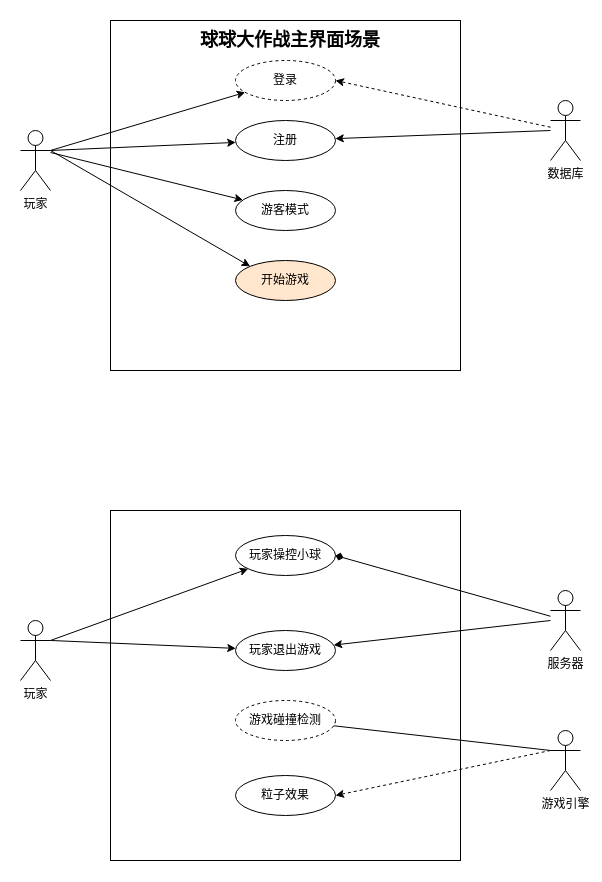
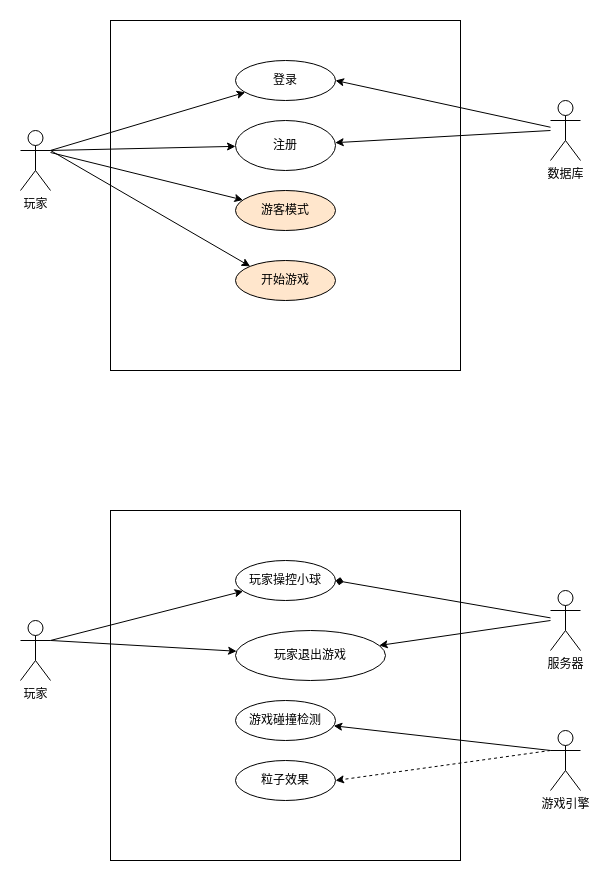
  <mxCell id="0" />
  <mxCell id="1" parent="0" />
  <mxCell id="2" value="玩家" style="shape=umlActor;verticalLabelPosition=bottom;verticalAlign=top;html=1;outlineConnect=0;" vertex="1" parent="1"><mxGeometry x="20" y="130" width="30" height="60" as="geometry" /></mxCell>
  <mxCell id="3" value="" style="whiteSpace=wrap;html=1;aspect=fixed;" vertex="1" parent="1"><mxGeometry x="110" y="20" width="350" height="350" as="geometry" /></mxCell>
  <mxCell id="4" value="数据库" style="shape=umlActor;verticalLabelPosition=bottom;verticalAlign=top;html=1;outlineConnect=0;" vertex="1" parent="1"><mxGeometry x="550" y="100" width="30" height="60" as="geometry" /></mxCell>
- <mxCell id="5" value="登录" style="ellipse;whiteSpace=wrap;html=1;dashed=1;" vertex="1" parent="1"><mxGeometry x="235" y="60" width="100" height="40" as="geometry" /></mxCell>
- <mxCell id="6" value="注册" style="ellipse;whiteSpace=wrap;html=1;" vertex="1" parent="1"><mxGeometry x="235" y="120" width="100" height="40" as="geometry" /></mxCell>
- <mxCell id="7" value="游客模式" style="ellipse;whiteSpace=wrap;html=1;" vertex="1" parent="1"><mxGeometry x="235" y="190" width="100" height="40" as="geometry" /></mxCell>
+ <mxCell id="5" value="登录" style="ellipse;whiteSpace=wrap;html=1;" vertex="1" parent="1"><mxGeometry x="235" y="60" width="100" height="40" as="geometry" /></mxCell>
+ <mxCell id="6" value="注册" style="ellipse;whiteSpace=wrap;html=1;" vertex="1" parent="1"><mxGeometry x="235" y="120" width="100" height="50" as="geometry" /></mxCell>
+ <mxCell id="7" value="游客模式" style="ellipse;whiteSpace=wrap;html=1;fillColor=#ffe6cc;" vertex="1" parent="1"><mxGeometry x="235" y="190" width="100" height="40" as="geometry" /></mxCell>
  <mxCell id="8" value="开始游戏" style="ellipse;whiteSpace=wrap;html=1;fillColor=#ffe6cc;" vertex="1" parent="1"><mxGeometry x="235" y="260" width="100" height="40" as="geometry" /></mxCell>
- <mxCell id="9" value="" style="endArrow=classic;html=1;entryX=1;entryY=0.5;entryDx=0;entryDy=0;dashed=1;" edge="1" parent="1" source="4" target="5"><mxGeometry width="50" height="50" relative="1" as="geometry"><mxPoint x="360" y="170" as="sourcePoint" /><mxPoint x="410" y="120" as="targetPoint" /></mxGeometry></mxCell>
+ <mxCell id="9" value="" style="endArrow=classic;html=1;entryX=1;entryY=0.5;entryDx=0;entryDy=0;" edge="1" parent="1" source="4" target="5"><mxGeometry width="50" height="50" relative="1" as="geometry"><mxPoint x="360" y="170" as="sourcePoint" /><mxPoint x="410" y="120" as="targetPoint" /></mxGeometry></mxCell>
  <mxCell id="10" value="" style="endArrow=classic;html=1;exitX=1;exitY=0.333;exitDx=0;exitDy=0;exitPerimeter=0;" edge="1" parent="1" source="2" target="5"><mxGeometry width="50" height="50" relative="1" as="geometry"><mxPoint x="50" y="200" as="sourcePoint" /><mxPoint x="90" y="160" as="targetPoint" /></mxGeometry></mxCell>
  <mxCell id="11" value="" style="endArrow=classic;html=1;exitX=1;exitY=0.333;exitDx=0;exitDy=0;exitPerimeter=0;" edge="1" parent="1" source="2" target="6"><mxGeometry width="50" height="50" relative="1" as="geometry"><mxPoint x="60" y="160" as="sourcePoint" /><mxPoint x="254.898" y="101.945" as="targetPoint" /></mxGeometry></mxCell>
  <mxCell id="12" value="" style="endArrow=classic;html=1;" edge="1" parent="1" target="7"><mxGeometry width="50" height="50" relative="1" as="geometry"><mxPoint x="50" y="152" as="sourcePoint" /><mxPoint x="245.281" y="152.116" as="targetPoint" /></mxGeometry></mxCell>
  <mxCell id="13" value="" style="endArrow=classic;html=1;exitX=1;exitY=0.333;exitDx=0;exitDy=0;exitPerimeter=0;entryX=0;entryY=0;entryDx=0;entryDy=0;" edge="1" parent="1" source="2" target="8"><mxGeometry width="50" height="50" relative="1" as="geometry"><mxPoint x="60" y="162" as="sourcePoint" /><mxPoint x="252.448" y="209.498" as="targetPoint" /></mxGeometry></mxCell>
  <mxCell id="14" value="" style="endArrow=classic;html=1;" edge="1" parent="1" target="6"><mxGeometry width="50" height="50" relative="1" as="geometry"><mxPoint x="550" y="130" as="sourcePoint" /><mxPoint x="345" y="90" as="targetPoint" /></mxGeometry></mxCell>
  <mxCell id="15" value="玩家" style="shape=umlActor;verticalLabelPosition=bottom;verticalAlign=top;html=1;outlineConnect=0;" vertex="1" parent="1"><mxGeometry x="20" y="620" width="30" height="60" as="geometry" /></mxCell>
  <mxCell id="16" value="" style="whiteSpace=wrap;html=1;aspect=fixed;" vertex="1" parent="1"><mxGeometry x="110" y="510" width="350" height="350" as="geometry" /></mxCell>
  <mxCell id="17" value="服务器" style="shape=umlActor;verticalLabelPosition=bottom;verticalAlign=top;html=1;outlineConnect=0;" vertex="1" parent="1"><mxGeometry x="550" y="590" width="30" height="60" as="geometry" /></mxCell>
- <mxCell id="18" value="玩家操控小球" style="ellipse;whiteSpace=wrap;html=1;" vertex="1" parent="1"><mxGeometry x="235" y="535" width="100" height="40" as="geometry" /></mxCell>
- <mxCell id="19" value="玩家退出游戏" style="ellipse;whiteSpace=wrap;html=1;" vertex="1" parent="1"><mxGeometry x="235" y="630" width="100" height="40" as="geometry" /></mxCell>
- <mxCell id="20" value="游戏碰撞检测" style="ellipse;whiteSpace=wrap;html=1;dashed=1;" vertex="1" parent="1"><mxGeometry x="235" y="700" width="100" height="40" as="geometry" /></mxCell>
- <mxCell id="21" value="粒子效果" style="ellipse;whiteSpace=wrap;html=1;" vertex="1" parent="1"><mxGeometry x="235" y="775" width="100" height="40" as="geometry" /></mxCell>
+ <mxCell id="18" value="玩家操控小球" style="ellipse;whiteSpace=wrap;html=1;" vertex="1" parent="1"><mxGeometry x="235" y="560" width="100" height="40" as="geometry" /></mxCell>
+ <mxCell id="19" value="玩家退出游戏" style="ellipse;whiteSpace=wrap;html=1;" vertex="1" parent="1"><mxGeometry x="235" y="630" width="150" height="50" as="geometry" /></mxCell>
+ <mxCell id="20" value="游戏碰撞检测" style="ellipse;whiteSpace=wrap;html=1;" vertex="1" parent="1"><mxGeometry x="235" y="700" width="100" height="40" as="geometry" /></mxCell>
+ <mxCell id="21" value="粒子效果" style="ellipse;whiteSpace=wrap;html=1;" vertex="1" parent="1"><mxGeometry x="235" y="760" width="100" height="40" as="geometry" /></mxCell>
  <mxCell id="22" value="" style="endArrow=diamond;html=1;entryX=1;entryY=0.5;entryDx=0;entryDy=0;" edge="1" parent="1" source="17" target="18"><mxGeometry width="50" height="50" relative="1" as="geometry"><mxPoint x="360" y="660" as="sourcePoint" /><mxPoint x="410" y="610" as="targetPoint" /></mxGeometry></mxCell>
  <mxCell id="23" value="" style="endArrow=classic;html=1;exitX=1;exitY=0.333;exitDx=0;exitDy=0;exitPerimeter=0;" edge="1" parent="1" source="15" target="18"><mxGeometry width="50" height="50" relative="1" as="geometry"><mxPoint x="50" y="690" as="sourcePoint" /><mxPoint x="90" y="650" as="targetPoint" /></mxGeometry></mxCell>
  <mxCell id="24" value="" style="endArrow=classic;html=1;exitX=1;exitY=0.333;exitDx=0;exitDy=0;exitPerimeter=0;" edge="1" parent="1" source="15" target="19"><mxGeometry width="50" height="50" relative="1" as="geometry"><mxPoint x="60" y="650" as="sourcePoint" /><mxPoint x="254.898" y="591.945" as="targetPoint" /></mxGeometry></mxCell>
- <mxCell id="25" value="" style="endArrow=none;html=1;exitX=0;exitY=0.333;exitDx=0;exitDy=0;exitPerimeter=0;" edge="1" parent="1" target="20" source="29"><mxGeometry width="50" height="50" relative="1" as="geometry"><mxPoint x="50" y="642" as="sourcePoint" /><mxPoint x="245.281" y="642.116" as="targetPoint" /></mxGeometry></mxCell>
+ <mxCell id="25" value="" style="endArrow=classic;html=1;exitX=0;exitY=0.333;exitDx=0;exitDy=0;exitPerimeter=0;" edge="1" parent="1" target="20" source="29"><mxGeometry width="50" height="50" relative="1" as="geometry"><mxPoint x="50" y="642" as="sourcePoint" /><mxPoint x="245.281" y="642.116" as="targetPoint" /></mxGeometry></mxCell>
  <mxCell id="26" value="" style="endArrow=classic;html=1;exitX=0;exitY=0.333;exitDx=0;exitDy=0;exitPerimeter=0;entryX=1;entryY=0.5;entryDx=0;entryDy=0;dashed=1;" edge="1" parent="1" source="29" target="21"><mxGeometry width="50" height="50" relative="1" as="geometry"><mxPoint x="60" y="652" as="sourcePoint" /><mxPoint x="252.448" y="699.498" as="targetPoint" /></mxGeometry></mxCell>
  <mxCell id="27" value="" style="endArrow=classic;html=1;" edge="1" parent="1" target="19"><mxGeometry width="50" height="50" relative="1" as="geometry"><mxPoint x="550" y="620" as="sourcePoint" /><mxPoint x="345" y="580" as="targetPoint" /></mxGeometry></mxCell>
- <mxCell id="28" value="&lt;b&gt;&lt;font style=&quot;font-size: 18px&quot;&gt;球球大作战主界面场景&lt;/font&gt;&lt;/b&gt;" style="text;html=1;strokeColor=none;fillColor=none;align=center;verticalAlign=middle;whiteSpace=wrap;rounded=0;" vertex="1" parent="1"><mxGeometry x="196" y="30" width="187.5" height="20" as="geometry" /></mxCell>
  <mxCell id="29" value="游戏引擎" style="shape=umlActor;verticalLabelPosition=bottom;verticalAlign=top;html=1;outlineConnect=0;" vertex="1" parent="1"><mxGeometry x="550" y="730" width="30" height="60" as="geometry" /></mxCell>
